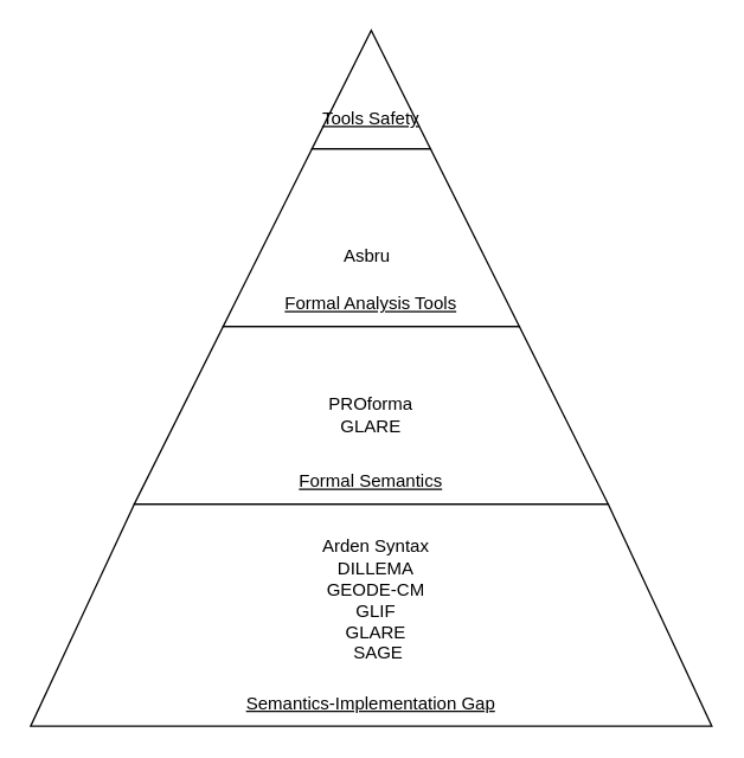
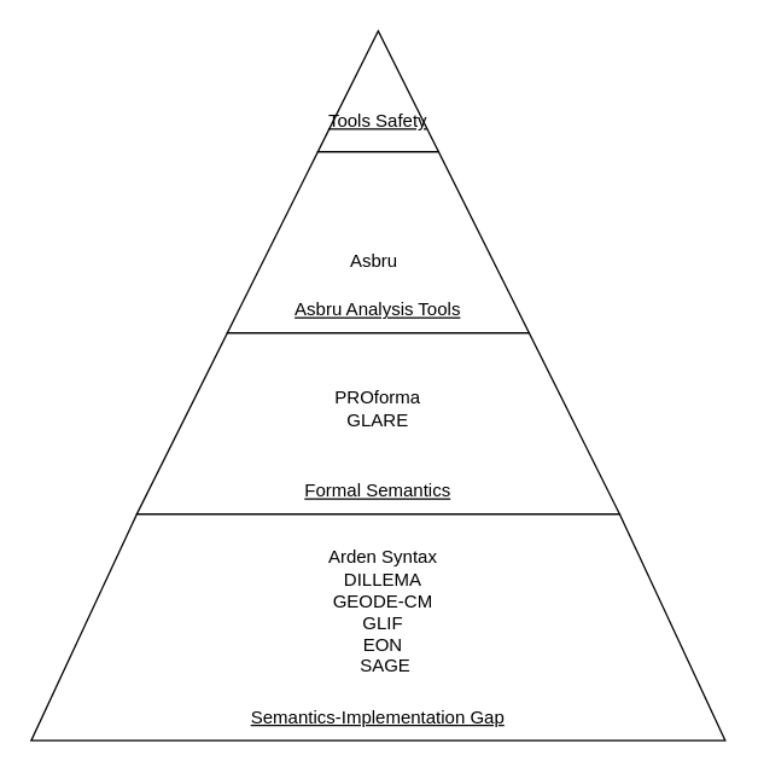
  <mxCell id="0" />
  <mxCell id="1" parent="0" />
  <mxCell id="2" value="" style="shape=trapezoid;perimeter=trapezoidPerimeter;whiteSpace=wrap;html=1;fixedSize=1;size=70;" vertex="1" parent="1"><mxGeometry x="20" y="340" width="460" height="150" as="geometry" /></mxCell>
  <mxCell id="3" value="" style="shape=trapezoid;perimeter=trapezoidPerimeter;whiteSpace=wrap;html=1;fixedSize=1;size=60;" vertex="1" parent="1"><mxGeometry x="90" y="220" width="320" height="120" as="geometry" /></mxCell>
  <mxCell id="4" value="" style="shape=trapezoid;perimeter=trapezoidPerimeter;whiteSpace=wrap;html=1;fixedSize=1;size=60;" vertex="1" parent="1"><mxGeometry x="150" y="100" width="200" height="120" as="geometry" /></mxCell>
  <mxCell id="5" value="" style="shape=trapezoid;perimeter=trapezoidPerimeter;whiteSpace=wrap;html=1;fixedSize=1;size=60;" vertex="1" parent="1"><mxGeometry x="210" y="20" width="80" height="80" as="geometry" /></mxCell>
  <mxCell id="6" value="&lt;u&gt;Semantics-Implementation Gap&lt;/u&gt;" style="text;html=1;align=center;verticalAlign=middle;whiteSpace=wrap;rounded=0;" vertex="1" parent="1"><mxGeometry x="40" y="460" width="420" height="30" as="geometry" /></mxCell>
- <mxCell id="7" value="&lt;div align=&quot;center&quot;&gt;Arden Syntax&amp;nbsp;&lt;/div&gt;&lt;div align=&quot;center&quot;&gt;DILLEMA&amp;nbsp;&lt;/div&gt;&lt;div align=&quot;center&quot;&gt;GEODE-CM&amp;nbsp;&lt;/div&gt;&lt;div align=&quot;center&quot;&gt;GLIF&amp;nbsp;&lt;/div&gt;&lt;div align=&quot;center&quot;&gt;GLARE&amp;nbsp;&lt;/div&gt;&lt;div align=&quot;center&quot;&gt;SAGE&lt;/div&gt;" style="text;html=1;align=center;verticalAlign=middle;whiteSpace=wrap;rounded=0;" vertex="1" parent="1"><mxGeometry x="185" y="350" width="140" height="110" as="geometry" /></mxCell>
+ <mxCell id="7" value="&lt;div align=&quot;center&quot;&gt;Arden Syntax&amp;nbsp;&lt;/div&gt;&lt;div align=&quot;center&quot;&gt;DILLEMA&amp;nbsp;&lt;/div&gt;&lt;div align=&quot;center&quot;&gt;GEODE-CM&amp;nbsp;&lt;/div&gt;&lt;div align=&quot;center&quot;&gt;GLIF&amp;nbsp;&lt;/div&gt;&lt;div align=&quot;center&quot;&gt;EON&amp;nbsp;&lt;/div&gt;&lt;div align=&quot;center&quot;&gt;SAGE&lt;/div&gt;" style="text;html=1;align=center;verticalAlign=middle;whiteSpace=wrap;rounded=0;" vertex="1" parent="1"><mxGeometry x="185" y="350" width="140" height="110" as="geometry" /></mxCell>
  <mxCell id="8" value="&lt;u&gt;Formal Semantics&lt;br&gt;&lt;/u&gt;" style="text;html=1;align=center;verticalAlign=middle;whiteSpace=wrap;rounded=0;" vertex="1" parent="1"><mxGeometry x="110" y="310" width="280" height="30" as="geometry" /></mxCell>
- <mxCell id="9" value="&lt;div&gt;PROforma&lt;/div&gt;&lt;div&gt;GLARE&lt;/div&gt;" style="text;html=1;align=center;verticalAlign=middle;whiteSpace=wrap;rounded=0;" vertex="1" parent="1"><mxGeometry x="180" y="260" width="140" height="40" as="geometry" /></mxCell>
- <mxCell id="10" value="&lt;u&gt;Formal Analysis Tools&lt;br&gt;&lt;/u&gt;" style="text;html=1;align=center;verticalAlign=middle;whiteSpace=wrap;rounded=0;" vertex="1" parent="1"><mxGeometry x="110" y="190" width="280" height="30" as="geometry" /></mxCell>
+ <mxCell id="9" value="&lt;div&gt;PROforma&lt;/div&gt;&lt;div&gt;GLARE&lt;/div&gt;" style="text;html=1;align=center;verticalAlign=middle;whiteSpace=wrap;rounded=0;" vertex="1" parent="1"><mxGeometry x="180" y="250" width="140" height="40" as="geometry" /></mxCell>
+ <mxCell id="10" value="&lt;u&gt;Asbru Analysis Tools&lt;br&gt;&lt;/u&gt;" style="text;html=1;align=center;verticalAlign=middle;whiteSpace=wrap;rounded=0;" vertex="1" parent="1"><mxGeometry x="110" y="190" width="280" height="30" as="geometry" /></mxCell>
  <mxCell id="11" value="&lt;div&gt;Asbru&lt;br&gt;&lt;/div&gt;&lt;div&gt;&lt;br&gt;&lt;/div&gt;" style="text;html=1;align=center;verticalAlign=middle;whiteSpace=wrap;rounded=0;" vertex="1" parent="1"><mxGeometry x="185" y="160" width="125" height="40" as="geometry" /></mxCell>
  <mxCell id="12" value="&lt;u&gt;Tools Safety&lt;br&gt;&lt;/u&gt;" style="text;html=1;align=center;verticalAlign=middle;whiteSpace=wrap;rounded=0;" vertex="1" parent="1"><mxGeometry x="210" y="60" width="80" height="40" as="geometry" /></mxCell>
